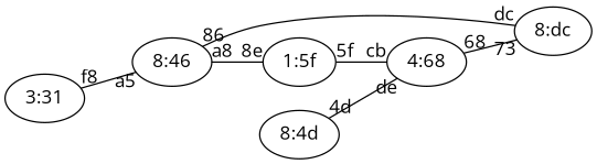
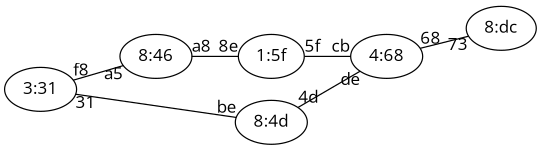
  graph {
    fontname="Open Sans"
    rankdir=LR
    node [fontname="Open Sans"]
    edge [fontname="Open Sans"]
    n1 [label="8:46"]
    "8:dc"
    "1:5f"
    "4:68"
    "3:31"
    n6 [label="8:4d"]
    n1 -- "1:5f" [headlabel="8e" taillabel=a8]
-   "8:dc" -- n1 [headlabel=86 taillabel=dc]
    "1:5f" -- "4:68" [headlabel=cb taillabel="5f"]
    "4:68" -- "8:dc" [headlabel=73 taillabel=68]
    "3:31" -- n1 [headlabel=a5 taillabel=f8]
+   "3:31" -- n6 [headlabel=be taillabel=31]
    n6 -- "4:68" [headlabel=de taillabel="4d"]
  }
